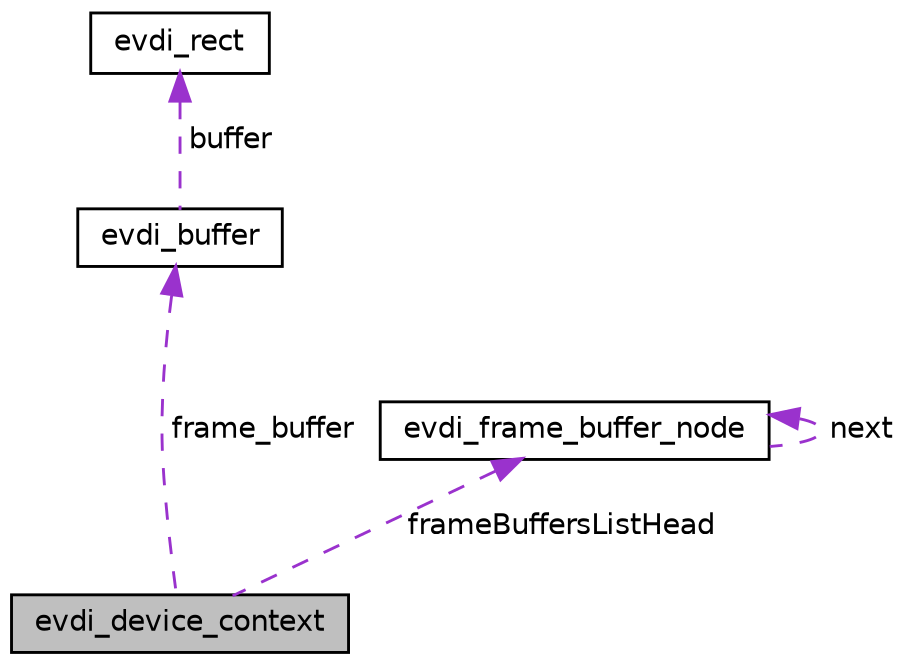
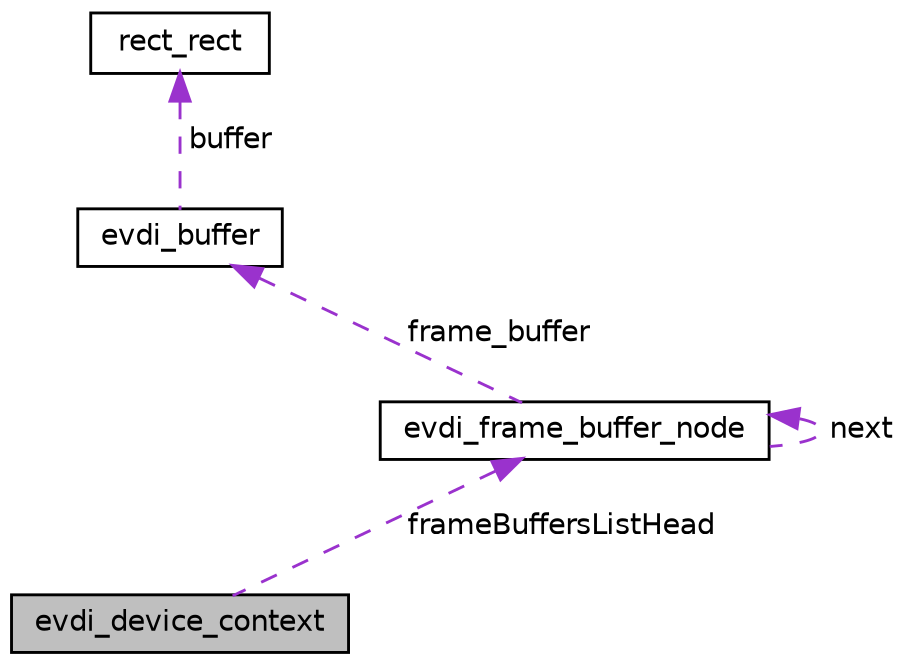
  digraph {
    fontname="DejaVu Sans"
    node [color=black fillcolor=white fontname="DejaVu Sans" fontsize=10 shape=record style=filled]
    edge [color=darkorchid3 dir=back fontname="DejaVu Sans" fontsize=10 labelfontname=Helvetica labelfontsize=10 style=dashed]
    n1 [fillcolor=grey75 fontcolor=black height=0.2 label=evdi_device_context width=0.4]
    n2 [height=0.2 label=evdi_frame_buffer_node width=0.4]
    n3 [height=0.2 label=evdi_buffer width=0.4]
-   n4 [height=0.2 label=evdi_rect width=0.4]
+   n4 [height=0.2 label=rect_rect width=0.4]
    n2 -> n1 [label=" frameBuffersListHead"]
    n2 -> n2 [label=" next"]
-   n3 -> n1 [label=" frame_buffer"]
+   n3 -> n2 [label=" frame_buffer"]
    n4 -> n3 [label=" buffer"]
  }
